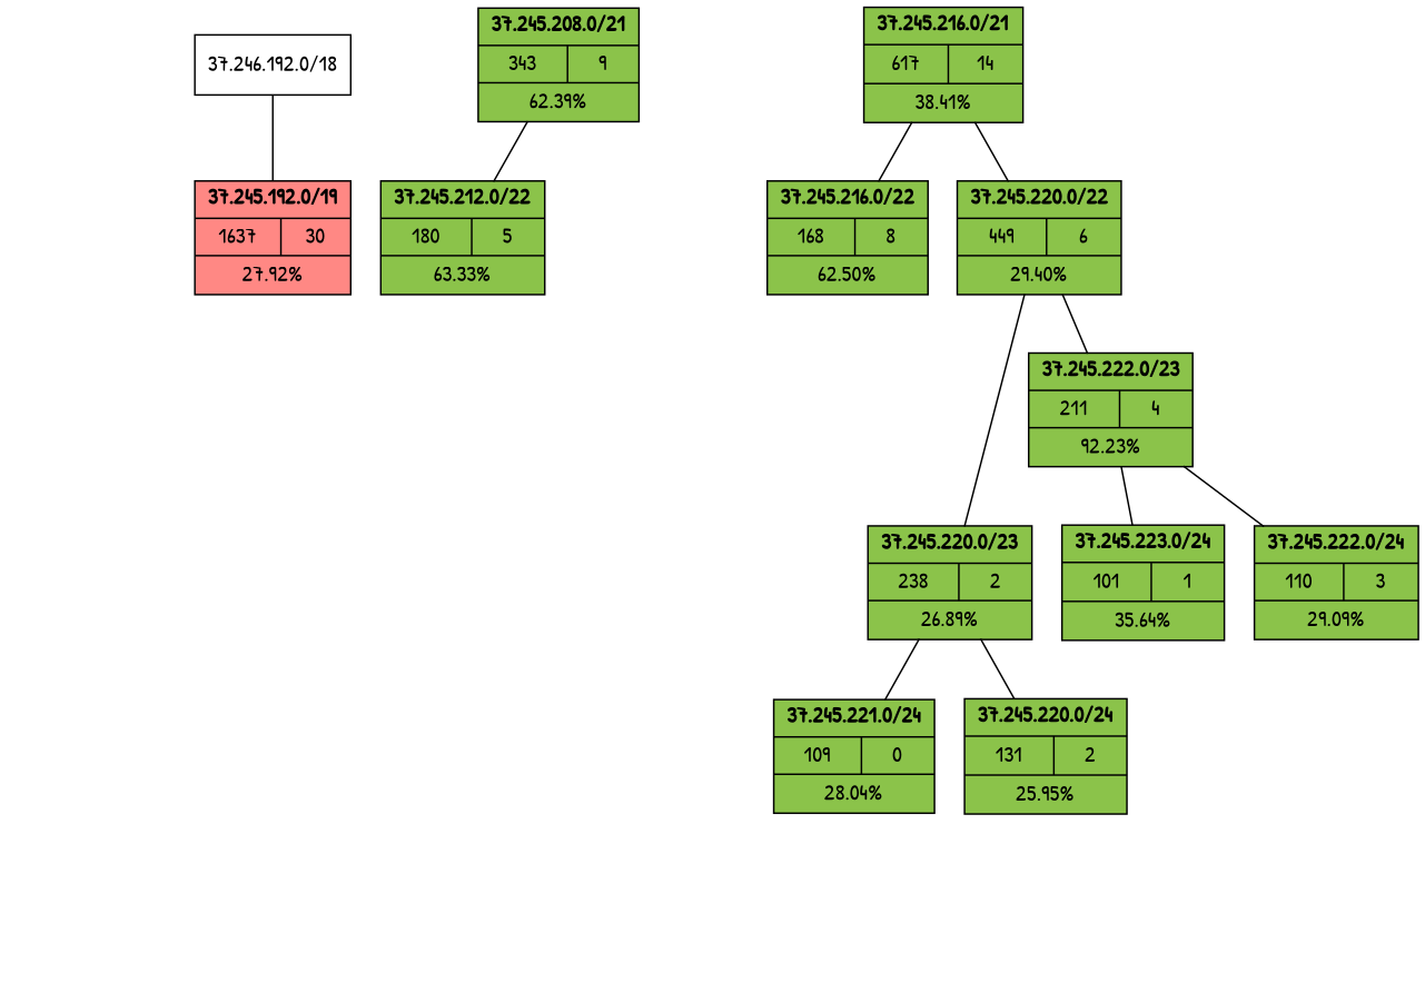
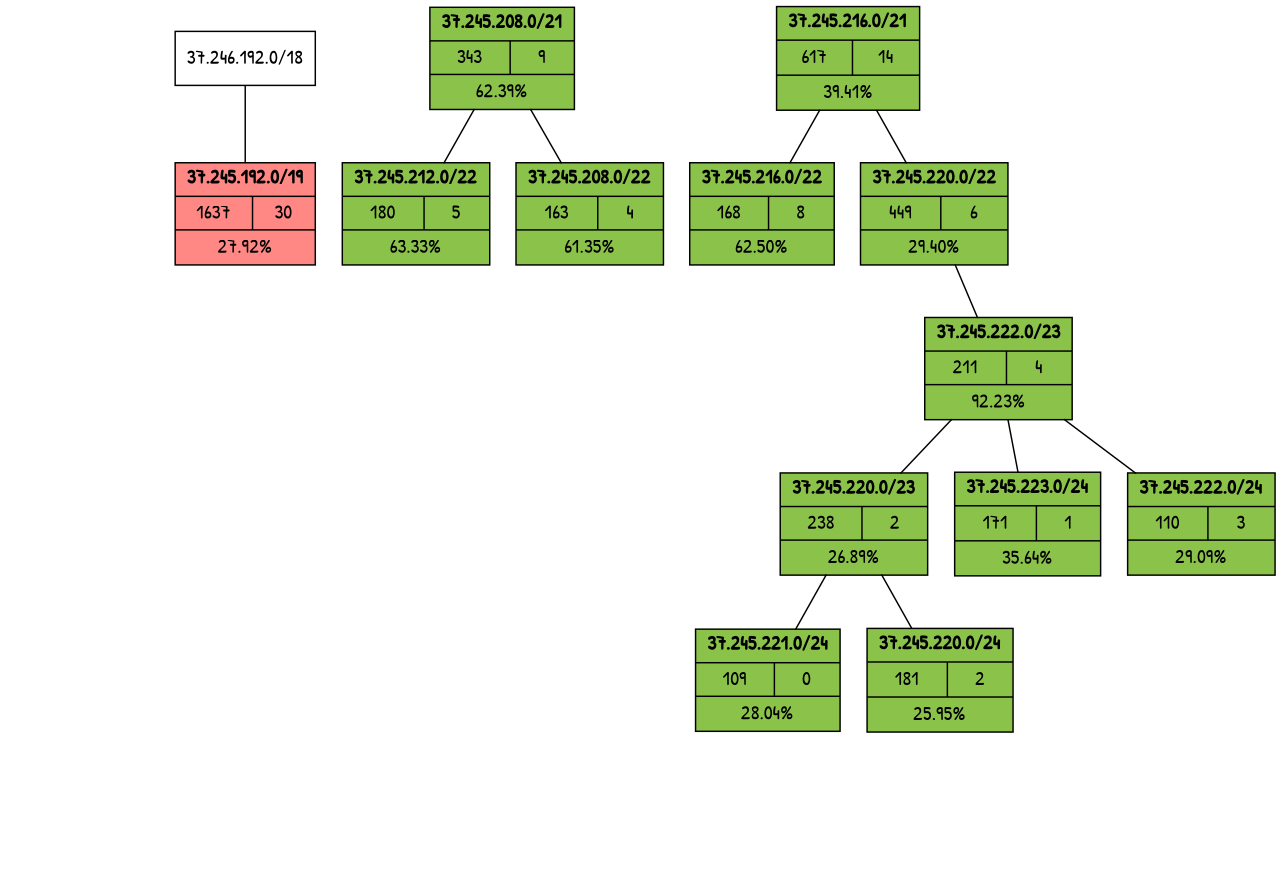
  graph {
    fontname="Patrick Hand"
    rankdir=TB
    splines=false
    node [fillcolor="#8bc34a" fontname="Patrick Hand" shape=record style=filled]
    edge [fontname="Patrick Hand"]
    n1 [fillcolor="#FF8884" label=<{<B>37.245.192.0/19</B>|{1637|30}|{27.92%}}>]
    n2 [label=<{<B>37.245.192.0/20</B>|{677|7}|{0.89%}}> style=invis]
    n3 [label=<{<B>37.245.200.0/21</B>|{174|1}|{0.00%}}> style=invis]
    n4 [label=<{<B>37.245.192.0/21</B>|{503|6}|{1.19%}}> style=invis]
    n5 [label="37.246.192.0/18" fillcolor="" style=""]
    n6 [label=<{<B>37.245.192.0/22</B>|{246|4}|{1.22%}}> style=invis]
    n7 [label=<{<B>37.245.196.0/22</B>|{257|2}|{1.17%}}> style=invis]
    n8 [label=<{<B>37.245.212.0/22</B>|{180|5}|{63.33%}}>]
    n9 [label=<{<B>37.245.208.0/21</B>|{343|9}|{62.39%}}>]
+   n10 [label=<{<B>37.245.208.0/22</B>|{163|4}|{61.35%}}>]
    n11 [label=<{<B>37.245.216.0/22</B>|{168|8}|{62.50%}}>]
-   n12 [label=<{<B>37.245.216.0/21</B>|{617|14}|{38.41%}}>]
+   n12 [label=<{<B>37.245.216.0/21</B>|{617|14}|{39.41%}}>]
    n13 [label=<{<B>37.245.220.0/22</B>|{449|6}|{29.40%}}>]
    n14 [label=<{<B>37.245.222.0/23</B>|{211|4}|{92.23%}}>]
    n15 [label=<{<B>37.245.220.0/23</B>|{238|2}|{26.89%}}>]
    n16 [label=<{<B>37.245.192.0/23</B>|{123|2}|{0.81%}}> style=invis]
    n17 [label=<{<B>37.245.194.0/23</B>|{123|2}|{1.63%}}> style=invis]
    n18 [label=<{<B>37.245.196.0/23</B>|{153|2}|{0.65%}}> style=invis]
    n19 [label=<{<B>37.245.198.0/23</B>|{104|0}|{1.92%}}> style=invis]
-   n20 [label=<{<B>37.245.223.0/24</B>|{101|1}|{35.64%}}>]
+   n20 [label=<{<B>37.245.223.0/24</B>|{171|1}|{35.64%}}>]
    n21 [label=<{<B>37.245.222.0/24</B>|{110|3}|{29.09%}}>]
    n22 [label=<{<B>37.245.221.0/24</B>|{109|0}|{28.04%}}>]
-   n23 [label=<{<B>37.245.220.0/24</B>|{131|2}|{25.95%}}>]
+   n23 [label=<{<B>37.245.220.0/24</B>|{181|2}|{25.95%}}>]
    n1 -- n2 [style=invis]
    n2 -- n3 [style=invis]
    n2 -- n4 [style=invis]
    n4 -- n6 [style=invis]
    n4 -- n7 [style=invis]
    n5 -- n1
    n6 -- n16 [style=invis]
    n6 -- n17 [style=invis]
    n7 -- n18 [style=invis]
    n7 -- n19 [style=invis]
    n9 -- n8
+   n9 -- n10
    n12 -- n11
    n12 -- n13
    n13 -- n14
-   n13 -- n15
+   n14 -- n15
    n14 -- n20
    n14 -- n21
    n15 -- n22
    n15 -- n23
  }
